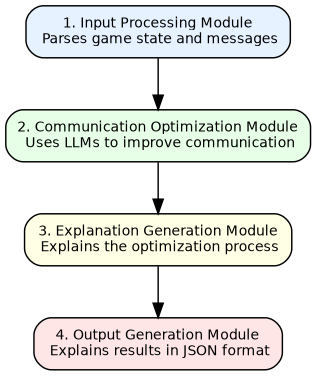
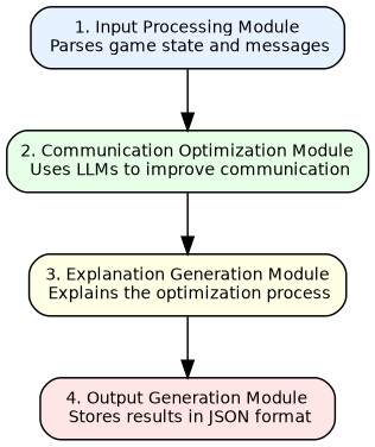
  digraph {
    rankdir=TB
    node [fontname=Helvetica fontsize=10 shape=box style="rounded,filled"]
    n1 [fillcolor="#e6f2ff" label="1. Input Processing Module\n Parses game state and messages"]
    n2 [fillcolor="#e6ffe6" label="2. Communication Optimization Module\n Uses LLMs to improve communication"]
    n3 [fillcolor="#ffffe6" label="3. Explanation Generation Module\n Explains the optimization process"]
-   n4 [fillcolor="#ffe6e6" label="4. Output Generation Module\n Explains results in JSON format"]
+   n4 [fillcolor="#ffe6e6" label="4. Output Generation Module\n Stores results in JSON format"]
    n1 -> n2
    n2 -> n3
    n3 -> n4
  }
